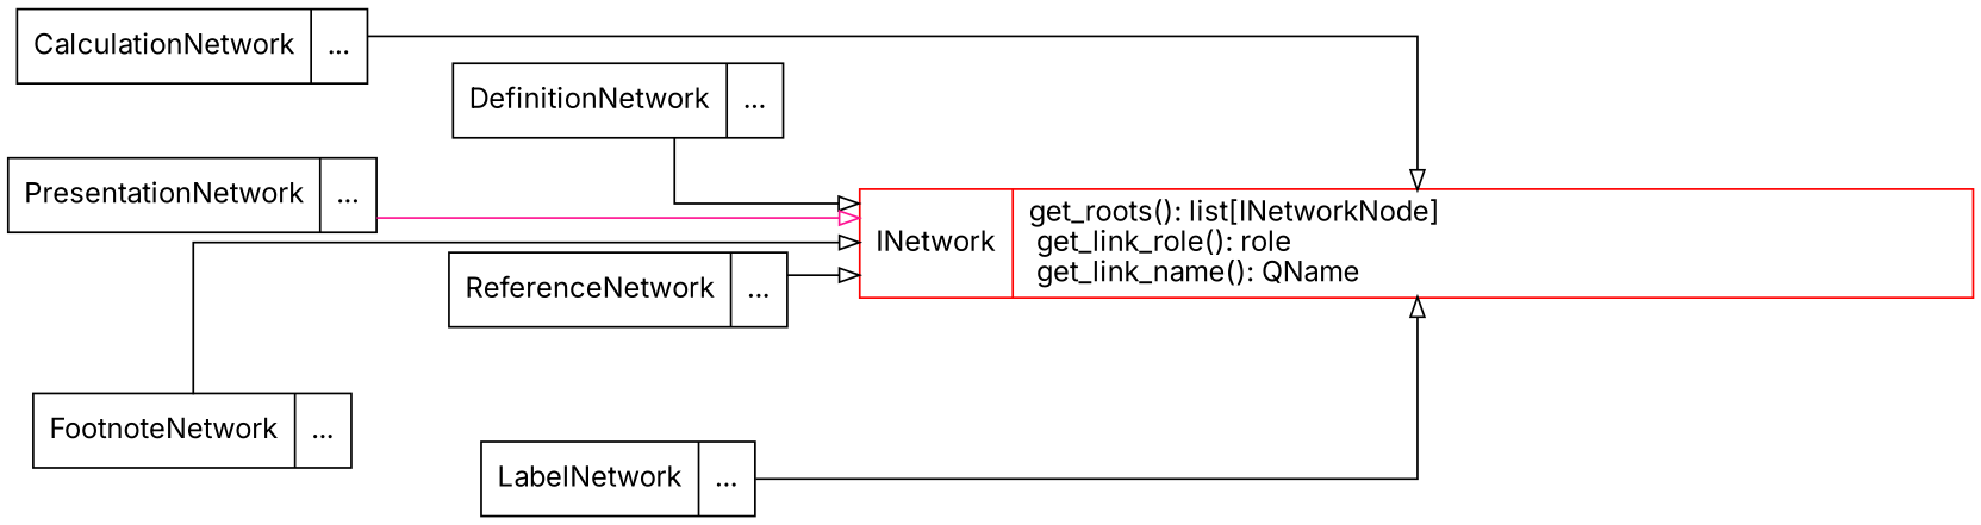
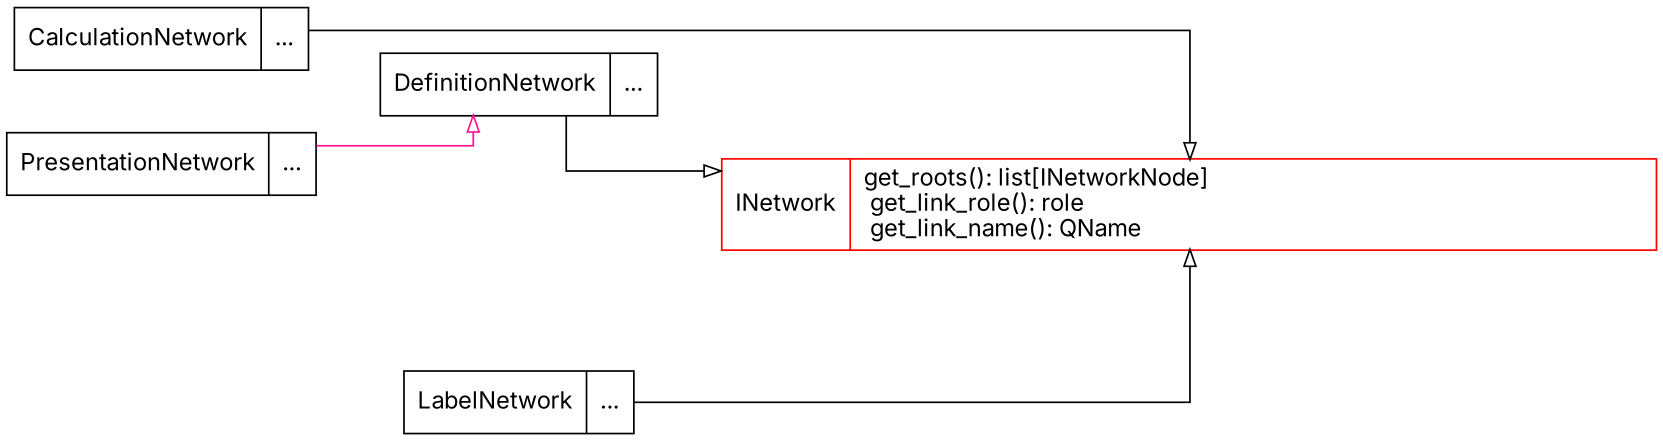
  digraph {
    fontname=Inter
    rankdir=LR
    splines=ortho
    node [color=black fontcolor=black fontname=Inter shape=record style=solid]
    edge [arrowhead=empty arrowtail=none color=black fontname=Inter]
    n1 [label=<{ CalculationNetwork | ... }>]
    n2 [color=red label=<{ INetwork | get_roots(): list[INetworkNode]<br ALIGN="LEFT"/> get_link_role(): role<br ALIGN="LEFT"/> get_link_name(): QName                                                                               <br ALIGN="LEFT"/> }>]
    n3 [label=<{DefinitionNetwork|...}>]
-   n4 [label=<{FootnoteNetwork|...}>]
    n5 [label=<{LabelNetwork|...}>]
    n6 [label=<{PresentationNetwork|...}>]
-   n7 [label=<{ReferenceNetwork|...}>]
    n1 -> n2
    n1 -> n3 [arrowhead=none color=white style=invis]
    n3 -> n2
-   n4 -> n2
-   n4 -> n5 [arrowhead=none color=white style=invis]
    n5 -> n2
-   n6 -> n2 [color=deeppink]
-   n6 -> n7 [arrowhead=none color=white style=invis]
-   n7 -> n2
+   n6 -> n3 [color=deeppink]
  }
